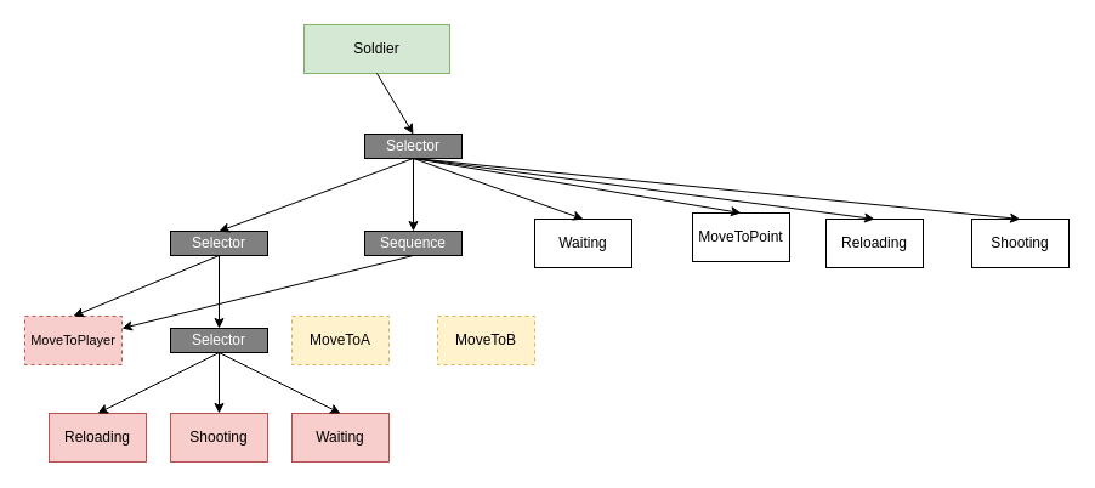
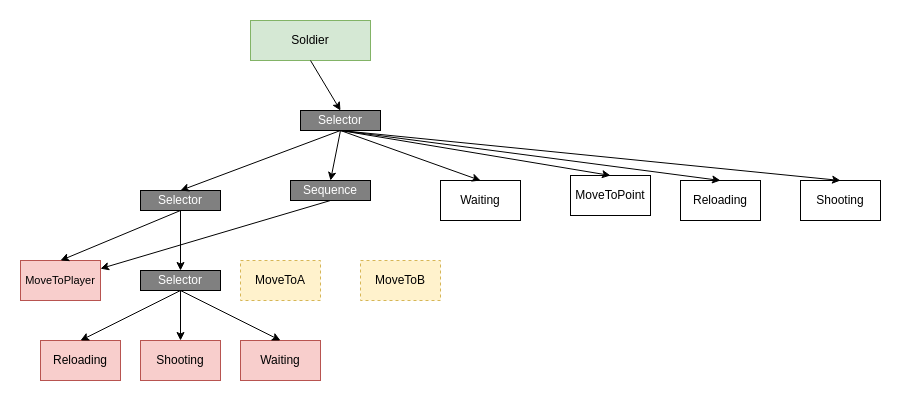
  <mxCell id="0" />
  <mxCell id="1" parent="0" />
  <mxCell id="2" value="Soldier" style="rounded=0;whiteSpace=wrap;html=1;fillColor=#d5e8d4;strokeColor=#82b366;" vertex="1" parent="1"><mxGeometry x="250" y="20" width="120" height="40" as="geometry" /></mxCell>
  <mxCell id="3" value="Selector" style="rounded=0;whiteSpace=wrap;html=1;fillColor=#808080;fontColor=#FFFFFF;" vertex="1" parent="1"><mxGeometry x="300" y="110" width="80" height="20" as="geometry" /></mxCell>
  <mxCell id="4" value="" style="endArrow=classic;html=1;rounded=0;fontColor=#FFFFFF;entryX=0.5;entryY=0;entryDx=0;entryDy=0;exitX=0.5;exitY=1;exitDx=0;exitDy=0;" edge="1" parent="1" source="2" target="3"><mxGeometry width="50" height="50" relative="1" as="geometry"><mxPoint x="160" y="90" as="sourcePoint" /><mxPoint x="210" y="40" as="targetPoint" /></mxGeometry></mxCell>
  <mxCell id="5" value="Selector" style="rounded=0;whiteSpace=wrap;html=1;fillColor=#808080;fontColor=#FFFFFF;" vertex="1" parent="1"><mxGeometry x="140" y="190" width="80" height="20" as="geometry" /></mxCell>
  <mxCell id="6" value="" style="endArrow=classic;html=1;fontColor=#FFFFFF;entryX=0.5;entryY=0;entryDx=0;entryDy=0;exitX=0.5;exitY=1;exitDx=0;exitDy=0;rounded=0;" edge="1" parent="1" source="3" target="5"><mxGeometry width="50" height="50" relative="1" as="geometry"><mxPoint x="160" y="220" as="sourcePoint" /><mxPoint x="180" y="120" as="targetPoint" /></mxGeometry></mxCell>
- <mxCell id="7" value="Sequence" style="rounded=0;whiteSpace=wrap;html=1;fillColor=#808080;fontColor=#FFFFFF;" vertex="1" parent="1"><mxGeometry x="300" y="190" width="80" height="20" as="geometry" /></mxCell>
+ <mxCell id="7" value="Sequence" style="rounded=0;whiteSpace=wrap;html=1;fillColor=#808080;fontColor=#FFFFFF;" vertex="1" parent="1"><mxGeometry x="290" y="180" width="80" height="20" as="geometry" /></mxCell>
  <mxCell id="8" value="" style="endArrow=classic;html=1;rounded=0;fontColor=#FFFFFF;entryX=0.5;entryY=0;entryDx=0;entryDy=0;exitX=0.5;exitY=1;exitDx=0;exitDy=0;" edge="1" parent="1" source="3" target="7"><mxGeometry width="50" height="50" relative="1" as="geometry"><mxPoint x="520" y="220" as="sourcePoint" /><mxPoint x="670" y="250" as="targetPoint" /></mxGeometry></mxCell>
  <mxCell id="9" value="MoveToA" style="rounded=0;whiteSpace=wrap;html=1;fillColor=#fff2cc;strokeColor=#d6b656;dashed=1;" vertex="1" parent="1"><mxGeometry x="240" y="260" width="80" height="40" as="geometry" /></mxCell>
  <mxCell id="10" value="MoveToB" style="rounded=0;whiteSpace=wrap;html=1;fillColor=#fff2cc;strokeColor=#d6b656;dashed=1;" vertex="1" parent="1"><mxGeometry x="360" y="260" width="80" height="40" as="geometry" /></mxCell>
  <mxCell id="11" value="" style="endArrow=classic;html=1;rounded=0;fontColor=#FFFFFF;exitX=0.5;exitY=1;exitDx=0;exitDy=0;" edge="1" parent="1" source="7" target="13"><mxGeometry width="50" height="50" relative="1" as="geometry"><mxPoint x="300" y="280" as="sourcePoint" /><mxPoint x="390" y="250" as="targetPoint" /></mxGeometry></mxCell>
  <mxCell id="12" value="MoveToPoint" style="rounded=0;whiteSpace=wrap;html=1;" vertex="1" parent="1"><mxGeometry x="570" y="175" width="80" height="40" as="geometry" /></mxCell>
- <mxCell id="13" value="&lt;font style=&quot;font-size: 11px;&quot;&gt;MoveToPlayer&lt;/font&gt;" style="rounded=0;whiteSpace=wrap;html=1;fillColor=#f8cecc;strokeColor=#b85450;dashed=1;" vertex="1" parent="1"><mxGeometry x="20" y="260" width="80" height="40" as="geometry" /></mxCell>
+ <mxCell id="13" value="&lt;font style=&quot;font-size: 11px;&quot;&gt;MoveToPlayer&lt;/font&gt;" style="rounded=0;whiteSpace=wrap;html=1;fillColor=#f8cecc;strokeColor=#b85450;" vertex="1" parent="1"><mxGeometry x="20" y="260" width="80" height="40" as="geometry" /></mxCell>
  <mxCell id="14" value="Reloading" style="rounded=0;whiteSpace=wrap;html=1;fillColor=#f8cecc;strokeColor=#b85450;" vertex="1" parent="1"><mxGeometry x="40" y="340" width="80" height="40" as="geometry" /></mxCell>
  <mxCell id="15" value="Shooting" style="rounded=0;whiteSpace=wrap;html=1;fillColor=#f8cecc;strokeColor=#b85450;" vertex="1" parent="1"><mxGeometry x="140" y="340" width="80" height="40" as="geometry" /></mxCell>
  <mxCell id="16" value="" style="endArrow=classic;html=1;rounded=0;fontSize=11;fontColor=#ffffff;entryX=0.5;entryY=0;entryDx=0;entryDy=0;exitX=0.5;exitY=1;exitDx=0;exitDy=0;" edge="1" parent="1" source="5" target="13"><mxGeometry width="50" height="50" relative="1" as="geometry"><mxPoint x="10" y="200" as="sourcePoint" /><mxPoint x="60" y="150" as="targetPoint" /></mxGeometry></mxCell>
  <mxCell id="17" value="" style="endArrow=classic;html=1;rounded=0;fontSize=11;fontColor=#ffffff;entryX=0.5;entryY=0;entryDx=0;entryDy=0;exitX=0.5;exitY=1;exitDx=0;exitDy=0;" edge="1" parent="1" target="14"><mxGeometry width="50" height="50" relative="1" as="geometry"><mxPoint x="180" y="290" as="sourcePoint" /><mxPoint x="170" y="80" as="targetPoint" /></mxGeometry></mxCell>
  <mxCell id="18" value="" style="endArrow=classic;html=1;rounded=0;fontSize=11;fontColor=#ffffff;entryX=0.5;entryY=0;entryDx=0;entryDy=0;exitX=0.5;exitY=1;exitDx=0;exitDy=0;" edge="1" parent="1" target="15"><mxGeometry width="50" height="50" relative="1" as="geometry"><mxPoint x="180" y="290" as="sourcePoint" /><mxPoint x="70" y="120" as="targetPoint" /></mxGeometry></mxCell>
  <mxCell id="19" value="Waiting" style="rounded=0;whiteSpace=wrap;html=1;" vertex="1" parent="1"><mxGeometry x="440" y="180" width="80" height="40" as="geometry" /></mxCell>
  <mxCell id="20" value="" style="endArrow=classic;html=1;fontSize=11;fontColor=#ffffff;exitX=0.5;exitY=1;exitDx=0;exitDy=0;entryX=0.5;entryY=0;entryDx=0;entryDy=0;rounded=0;" edge="1" parent="1" source="3" target="19"><mxGeometry width="50" height="50" relative="1" as="geometry"><mxPoint x="460" y="140" as="sourcePoint" /><mxPoint x="560" y="130" as="targetPoint" /><Array as="points" /></mxGeometry></mxCell>
  <mxCell id="21" value="Reloading" style="rounded=0;whiteSpace=wrap;html=1;" vertex="1" parent="1"><mxGeometry x="680" y="180" width="80" height="40" as="geometry" /></mxCell>
  <mxCell id="22" value="Shooting" style="rounded=0;whiteSpace=wrap;html=1;" vertex="1" parent="1"><mxGeometry x="800" y="180" width="80" height="40" as="geometry" /></mxCell>
  <mxCell id="23" value="" style="endArrow=classic;html=1;fontSize=11;fontColor=#ffffff;exitX=0.5;exitY=1;exitDx=0;exitDy=0;entryX=0.5;entryY=0;entryDx=0;entryDy=0;rounded=0;" edge="1" parent="1" source="3" target="12"><mxGeometry width="50" height="50" relative="1" as="geometry"><mxPoint x="460" y="120" as="sourcePoint" /><mxPoint x="730" y="90" as="targetPoint" /></mxGeometry></mxCell>
  <mxCell id="24" value="" style="endArrow=classic;html=1;fontSize=11;fontColor=#ffffff;exitX=0.5;exitY=1;exitDx=0;exitDy=0;entryX=0.5;entryY=0;entryDx=0;entryDy=0;rounded=0;" edge="1" parent="1" source="3" target="21"><mxGeometry width="50" height="50" relative="1" as="geometry"><mxPoint x="550" y="150" as="sourcePoint" /><mxPoint x="600" y="100" as="targetPoint" /></mxGeometry></mxCell>
  <mxCell id="25" value="" style="endArrow=classic;html=1;fontSize=11;fontColor=#ffffff;exitX=0.5;exitY=1;exitDx=0;exitDy=0;entryX=0.5;entryY=0;entryDx=0;entryDy=0;rounded=0;" edge="1" parent="1" source="3" target="22"><mxGeometry width="50" height="50" relative="1" as="geometry"><mxPoint x="660" y="130" as="sourcePoint" /><mxPoint x="710" y="80" as="targetPoint" /></mxGeometry></mxCell>
  <mxCell id="26" value="" style="endArrow=classic;html=1;rounded=0;fontSize=11;fontColor=#ffffff;entryX=0.5;entryY=0;entryDx=0;entryDy=0;exitX=0.5;exitY=1;exitDx=0;exitDy=0;" edge="1" parent="1" source="5"><mxGeometry width="50" height="50" relative="1" as="geometry"><mxPoint x="30" y="230" as="sourcePoint" /><mxPoint x="180" y="270" as="targetPoint" /></mxGeometry></mxCell>
  <mxCell id="27" value="Selector" style="rounded=0;whiteSpace=wrap;html=1;fillColor=#808080;fontColor=#FFFFFF;" vertex="1" parent="1"><mxGeometry x="140" y="270" width="80" height="20" as="geometry" /></mxCell>
  <mxCell id="28" value="Waiting" style="rounded=0;whiteSpace=wrap;html=1;fillColor=#f8cecc;strokeColor=#b85450;" vertex="1" parent="1"><mxGeometry x="240" y="340" width="80" height="40" as="geometry" /></mxCell>
  <mxCell id="29" value="" style="endArrow=classic;html=1;rounded=0;fontSize=11;fontColor=#ED0000;exitX=0.5;exitY=1;exitDx=0;exitDy=0;entryX=0.5;entryY=0;entryDx=0;entryDy=0;" edge="1" parent="1" source="27" target="28"><mxGeometry width="50" height="50" relative="1" as="geometry"><mxPoint x="490" y="400" as="sourcePoint" /><mxPoint x="540" y="350" as="targetPoint" /></mxGeometry></mxCell>
